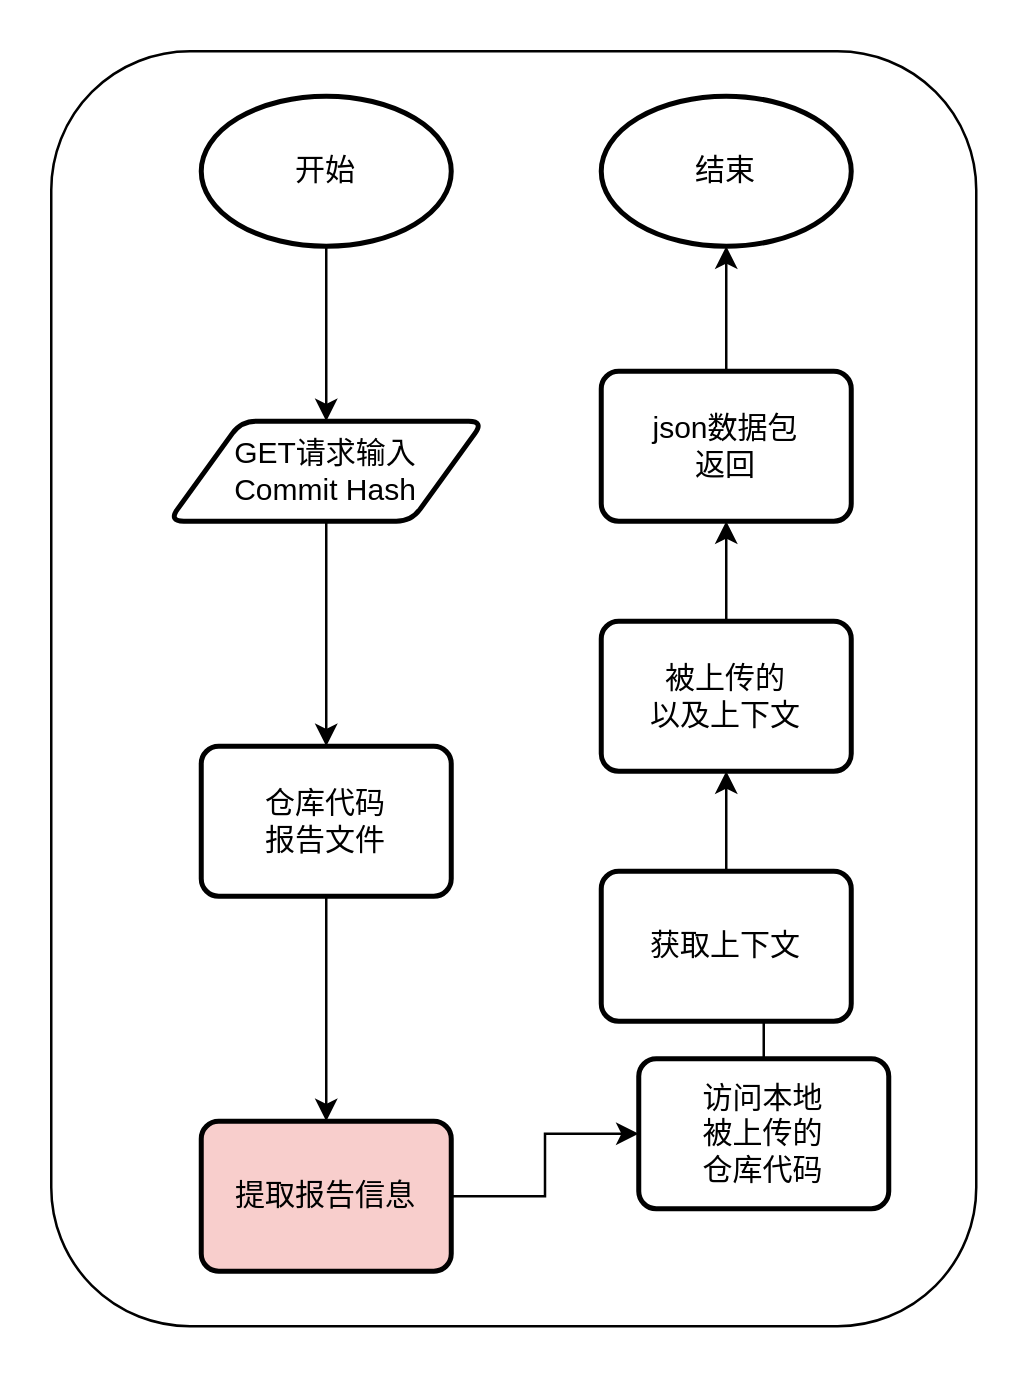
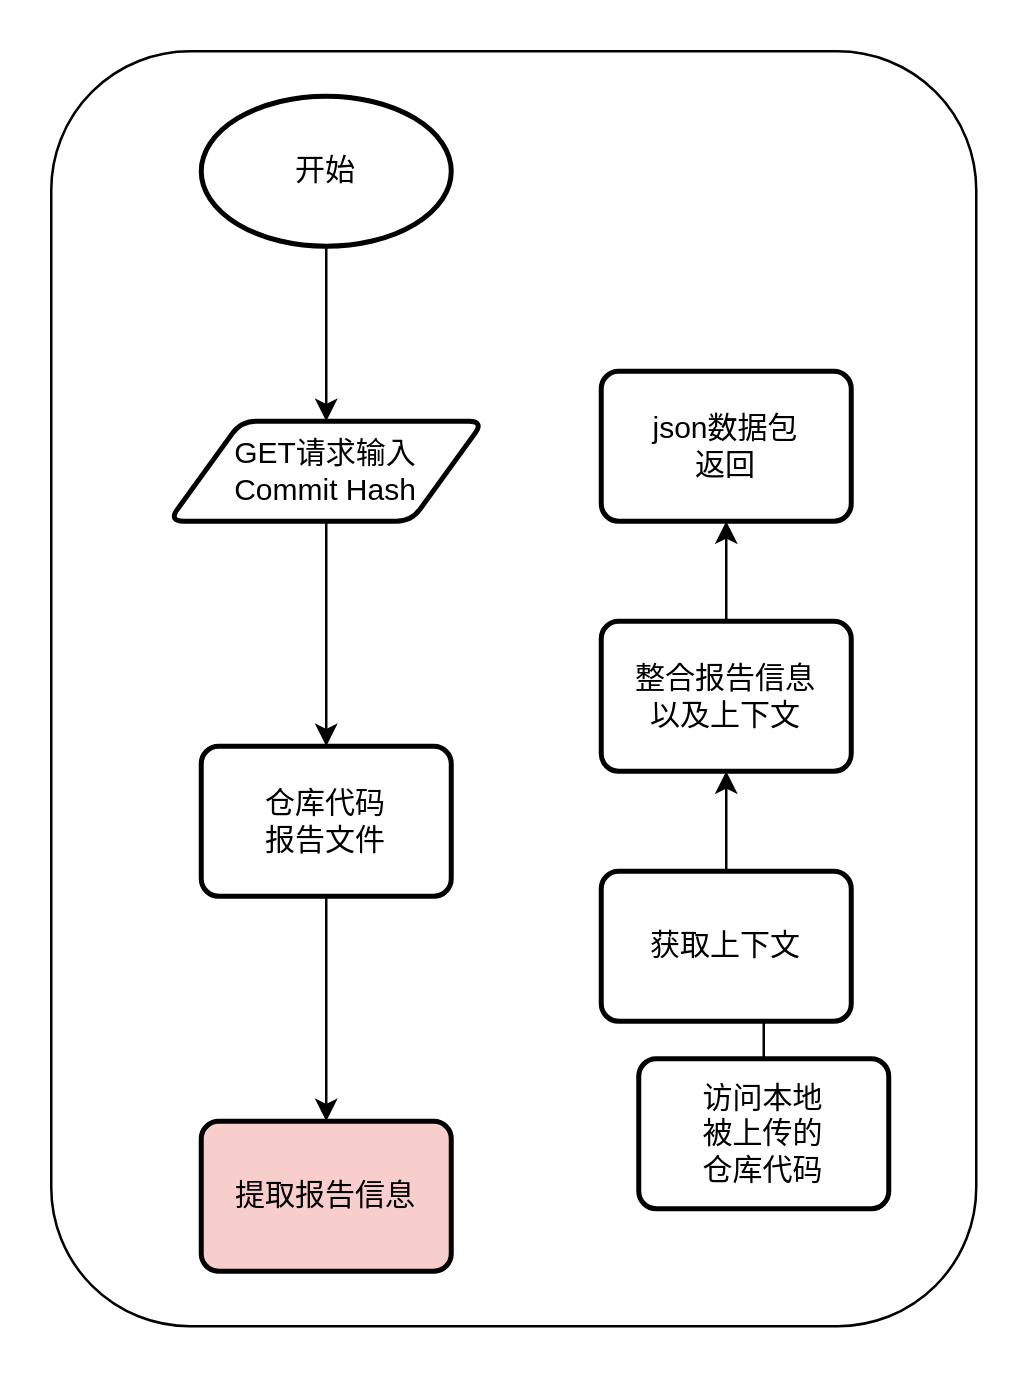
  <mxCell id="0" />
  <mxCell id="1" parent="0" />
  <mxCell id="2" value="" style="rounded=1;whiteSpace=wrap;html=1;" vertex="1" parent="1"><mxGeometry x="20" y="20" width="370" height="510" as="geometry" /></mxCell>
  <mxCell id="3" value="" style="edgeStyle=orthogonalEdgeStyle;rounded=0;orthogonalLoop=1;jettySize=auto;html=1;" edge="1" parent="1" source="4" target="6"><mxGeometry relative="1" as="geometry" /></mxCell>
  <mxCell id="4" value="开始" style="strokeWidth=2;html=1;shape=mxgraph.flowchart.start_1;whiteSpace=wrap;" vertex="1" parent="1"><mxGeometry x="80" width="100" height="60" as="geometry" y="38" /></mxCell>
  <mxCell id="5" value="" style="edgeStyle=orthogonalEdgeStyle;rounded=0;orthogonalLoop=1;jettySize=auto;html=1;" edge="1" parent="1" source="6" target="8"><mxGeometry relative="1" as="geometry" /></mxCell>
  <mxCell id="6" value="GET请求输入&lt;br&gt;Commit Hash" style="shape=parallelogram;html=1;strokeWidth=2;perimeter=parallelogramPerimeter;whiteSpace=wrap;rounded=1;arcSize=12;size=0.23;" vertex="1" parent="1"><mxGeometry x="67" y="168" width="126" height="40" as="geometry" /></mxCell>
  <mxCell id="7" value="" style="edgeStyle=orthogonalEdgeStyle;rounded=0;orthogonalLoop=1;jettySize=auto;html=1;" edge="1" parent="1" source="8" target="10"><mxGeometry relative="1" as="geometry" /></mxCell>
  <mxCell id="8" value="仓库代码&lt;br&gt;报告文件" style="rounded=1;whiteSpace=wrap;html=1;absoluteArcSize=1;arcSize=14;strokeWidth=2;" vertex="1" parent="1"><mxGeometry x="80" y="298" width="100" height="60" as="geometry" /></mxCell>
- <mxCell id="9" value="" style="edgeStyle=orthogonalEdgeStyle;rounded=0;orthogonalLoop=1;jettySize=auto;html=1;" edge="1" parent="1" source="10" target="12"><mxGeometry relative="1" as="geometry" /></mxCell>
  <mxCell id="10" value="提取报告信息" style="rounded=1;whiteSpace=wrap;html=1;absoluteArcSize=1;arcSize=14;strokeWidth=2;fillColor=#f8cecc;" vertex="1" parent="1"><mxGeometry x="80" y="448" width="100" height="60" as="geometry" /></mxCell>
  <mxCell id="11" value="" style="edgeStyle=orthogonalEdgeStyle;rounded=0;orthogonalLoop=1;jettySize=auto;html=1;" edge="1" parent="1" source="12" target="14"><mxGeometry relative="1" as="geometry" /></mxCell>
  <mxCell id="12" value="访问本地&lt;br&gt;被上传的&lt;br&gt;仓库代码" style="rounded=1;whiteSpace=wrap;html=1;absoluteArcSize=1;arcSize=14;strokeWidth=2;" vertex="1" parent="1"><mxGeometry x="255" y="423" width="100" height="60" as="geometry" /></mxCell>
  <mxCell id="13" value="" style="edgeStyle=orthogonalEdgeStyle;rounded=0;orthogonalLoop=1;jettySize=auto;html=1;" edge="1" parent="1" source="14" target="16"><mxGeometry relative="1" as="geometry" /></mxCell>
  <mxCell id="14" value="获取上下文" style="rounded=1;whiteSpace=wrap;html=1;absoluteArcSize=1;arcSize=14;strokeWidth=2;" vertex="1" parent="1"><mxGeometry x="240" y="348" width="100" height="60" as="geometry" /></mxCell>
  <mxCell id="15" value="" style="edgeStyle=orthogonalEdgeStyle;rounded=0;orthogonalLoop=1;jettySize=auto;html=1;" edge="1" parent="1" source="16" target="18"><mxGeometry relative="1" as="geometry" /></mxCell>
- <mxCell id="16" value="被上传的&lt;br&gt;以及上下文" style="rounded=1;whiteSpace=wrap;html=1;absoluteArcSize=1;arcSize=14;strokeWidth=2;" vertex="1" parent="1"><mxGeometry x="240" y="248" width="100" height="60" as="geometry" /></mxCell>
- <mxCell id="17" value="" style="edgeStyle=orthogonalEdgeStyle;rounded=0;orthogonalLoop=1;jettySize=auto;html=1;" edge="1" parent="1" source="18" target="19"><mxGeometry relative="1" as="geometry" /></mxCell>
+ <mxCell id="16" value="整合报告信息&lt;br&gt;以及上下文" style="rounded=1;whiteSpace=wrap;html=1;absoluteArcSize=1;arcSize=14;strokeWidth=2;" vertex="1" parent="1"><mxGeometry x="240" y="248" width="100" height="60" as="geometry" /></mxCell>
  <mxCell id="18" value="json数据包&lt;br&gt;返回" style="rounded=1;whiteSpace=wrap;html=1;absoluteArcSize=1;arcSize=14;strokeWidth=2;" vertex="1" parent="1"><mxGeometry x="240" y="148" width="100" height="60" as="geometry" /></mxCell>
- <mxCell id="19" value="结束" style="strokeWidth=2;html=1;shape=mxgraph.flowchart.start_1;whiteSpace=wrap;" vertex="1" parent="1"><mxGeometry x="240" width="100" height="60" as="geometry" y="38" /></mxCell>
